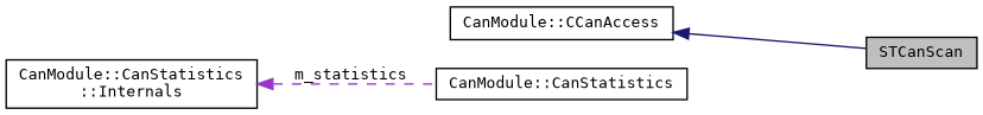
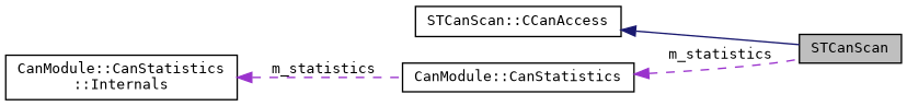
  digraph {
    fontname="DejaVu Sans Mono"
    rankdir=LR
    node [color=black fillcolor=white fontname="DejaVu Sans Mono" fontsize=10 shape=record style=filled]
    edge [color=darkorchid3 dir=back fontname="DejaVu Sans Mono" fontsize=10 labelfontname=Helvetica labelfontsize=10 style=dashed]
    n1 [fillcolor=grey75 fontcolor=black height=0.2 label=STCanScan width=0.4]
-   n2 [height=0.2 label="CanModule::CCanAccess" width=0.4]
+   n2 [height=0.2 label="STCanScan::CCanAccess" width=0.4]
    n3 [height=0.2 label="CanModule::CanStatistics" width=0.4]
    n4 [height=0.2 label="CanModule::CanStatistics\l::Internals" width=0.4]
    n2 -> n1 [color=midnightblue style=solid]
+   n3 -> n1 [label=" m_statistics"]
    n4 -> n3 [label=" m_statistics"]
  }
